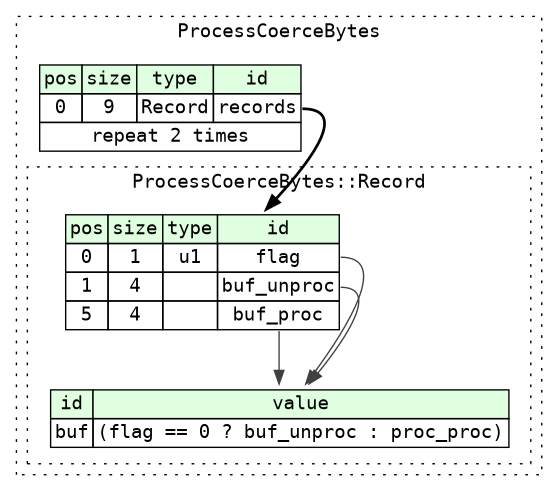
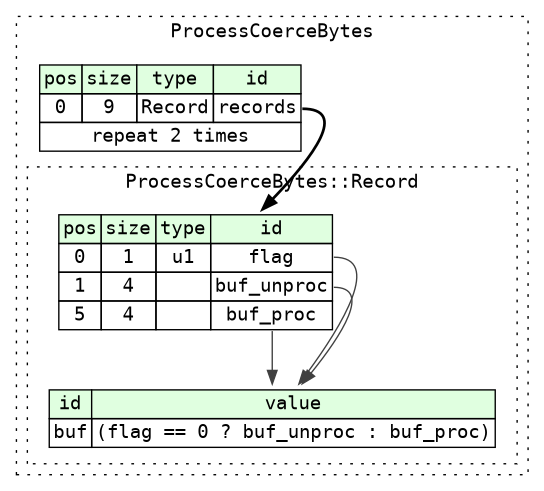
  digraph {
    rankdir=TB
    fontname="DejaVu Sans Mono"
    node [shape=plaintext fontname="DejaVu Sans Mono"]
    edge [color="#404040" fontname="DejaVu Sans Mono"]
    n1 [label=<<TABLE BORDER="0" CELLBORDER="1" CELLSPACING="0"> 				<TR><TD BGCOLOR="#E0FFE0">pos</TD><TD BGCOLOR="#E0FFE0">size</TD><TD BGCOLOR="#E0FFE0">type</TD><TD BGCOLOR="#E0FFE0">id</TD></TR> 				<TR><TD PORT="flag_pos">0</TD><TD PORT="flag_size">1</TD><TD>u1</TD><TD PORT="flag_type">flag</TD></TR> 				<TR><TD PORT="buf_unproc_pos">1</TD><TD PORT="buf_unproc_size">4</TD><TD></TD><TD PORT="buf_unproc_type">buf_unproc</TD></TR> 				<TR><TD PORT="buf_proc_pos">5</TD><TD PORT="buf_proc_size">4</TD><TD></TD><TD PORT="buf_proc_type">buf_proc</TD></TR> 			</TABLE>>]
-   n2 [label=<<TABLE BORDER="0" CELLBORDER="1" CELLSPACING="0"> 				<TR><TD BGCOLOR="#E0FFE0">id</TD><TD BGCOLOR="#E0FFE0">value</TD></TR> 				<TR><TD>buf</TD><TD>(flag == 0 ? buf_unproc : proc_proc)</TD></TR> 			</TABLE>>]
+   n2 [label=<<TABLE BORDER="0" CELLBORDER="1" CELLSPACING="0"> 				<TR><TD BGCOLOR="#E0FFE0">id</TD><TD BGCOLOR="#E0FFE0">value</TD></TR> 				<TR><TD>buf</TD><TD>(flag == 0 ? buf_unproc : buf_proc)</TD></TR> 			</TABLE>>]
    n3 [label=<<TABLE BORDER="0" CELLBORDER="1" CELLSPACING="0"> 			<TR><TD BGCOLOR="#E0FFE0">pos</TD><TD BGCOLOR="#E0FFE0">size</TD><TD BGCOLOR="#E0FFE0">type</TD><TD BGCOLOR="#E0FFE0">id</TD></TR> 			<TR><TD PORT="records_pos">0</TD><TD PORT="records_size">9</TD><TD>Record</TD><TD PORT="records_type">records</TD></TR> 			<TR><TD COLSPAN="4" PORT="records__repeat">repeat 2 times</TD></TR> 		</TABLE>>]
    subgraph cluster_1 {
      label=ProcessCoerceBytes
      style=dotted
      n3
      subgraph cluster_2 {
        label="ProcessCoerceBytes::Record"
        style=dotted
        n1
        n2
      }
    }
    n1 -> n2 [tailport=flag_type]
    n1 -> n2 [tailport=buf_unproc_type]
    n1 -> n2 [tailport=buf_proc_type]
    n3 -> n1 [style=bold tailport=records_type color=""]
  }
